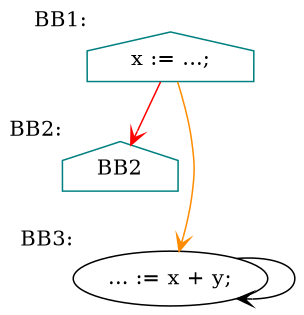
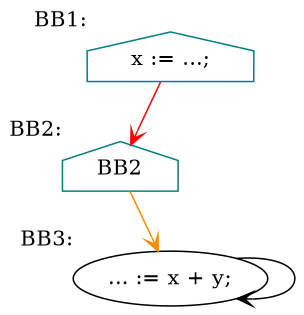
  digraph {
    node [color=teal shape=house]
    edge [arrowhead=open]
    n1 [label="x := ...;\n" xlabel="BB1:"]
    BB2 [xlabel="BB2:"]
    n3 [color=black label="... := x + y;\n" shape=ellipse xlabel="BB3:"]
    n1 -> BB2 [color=red]
-   n1 -> n3 [color=darkorange]
+   BB2 -> n3 [color=darkorange]
    n3 -> n3 [color=black]
  }
